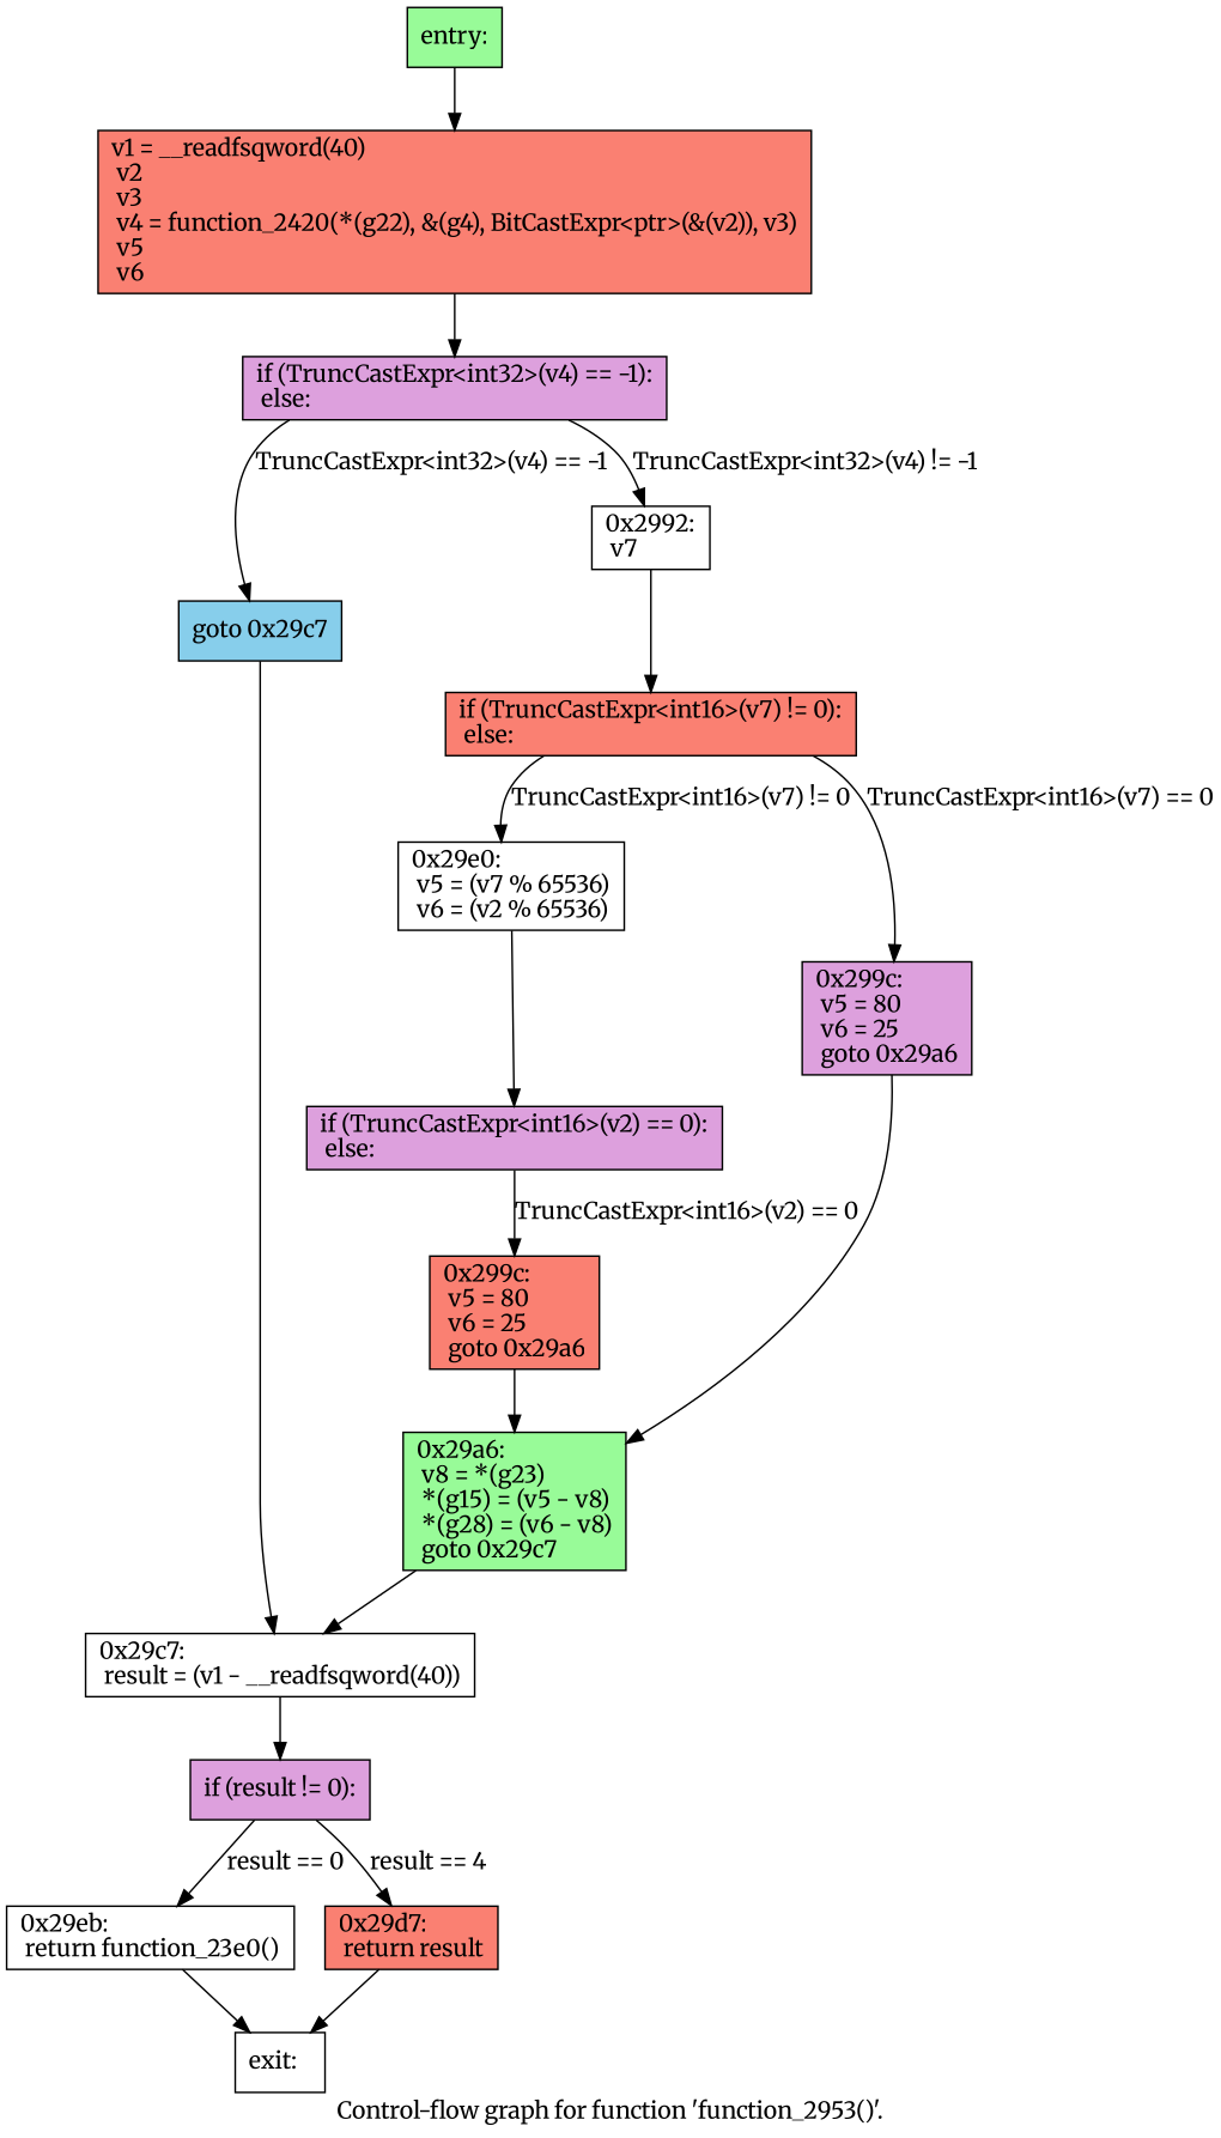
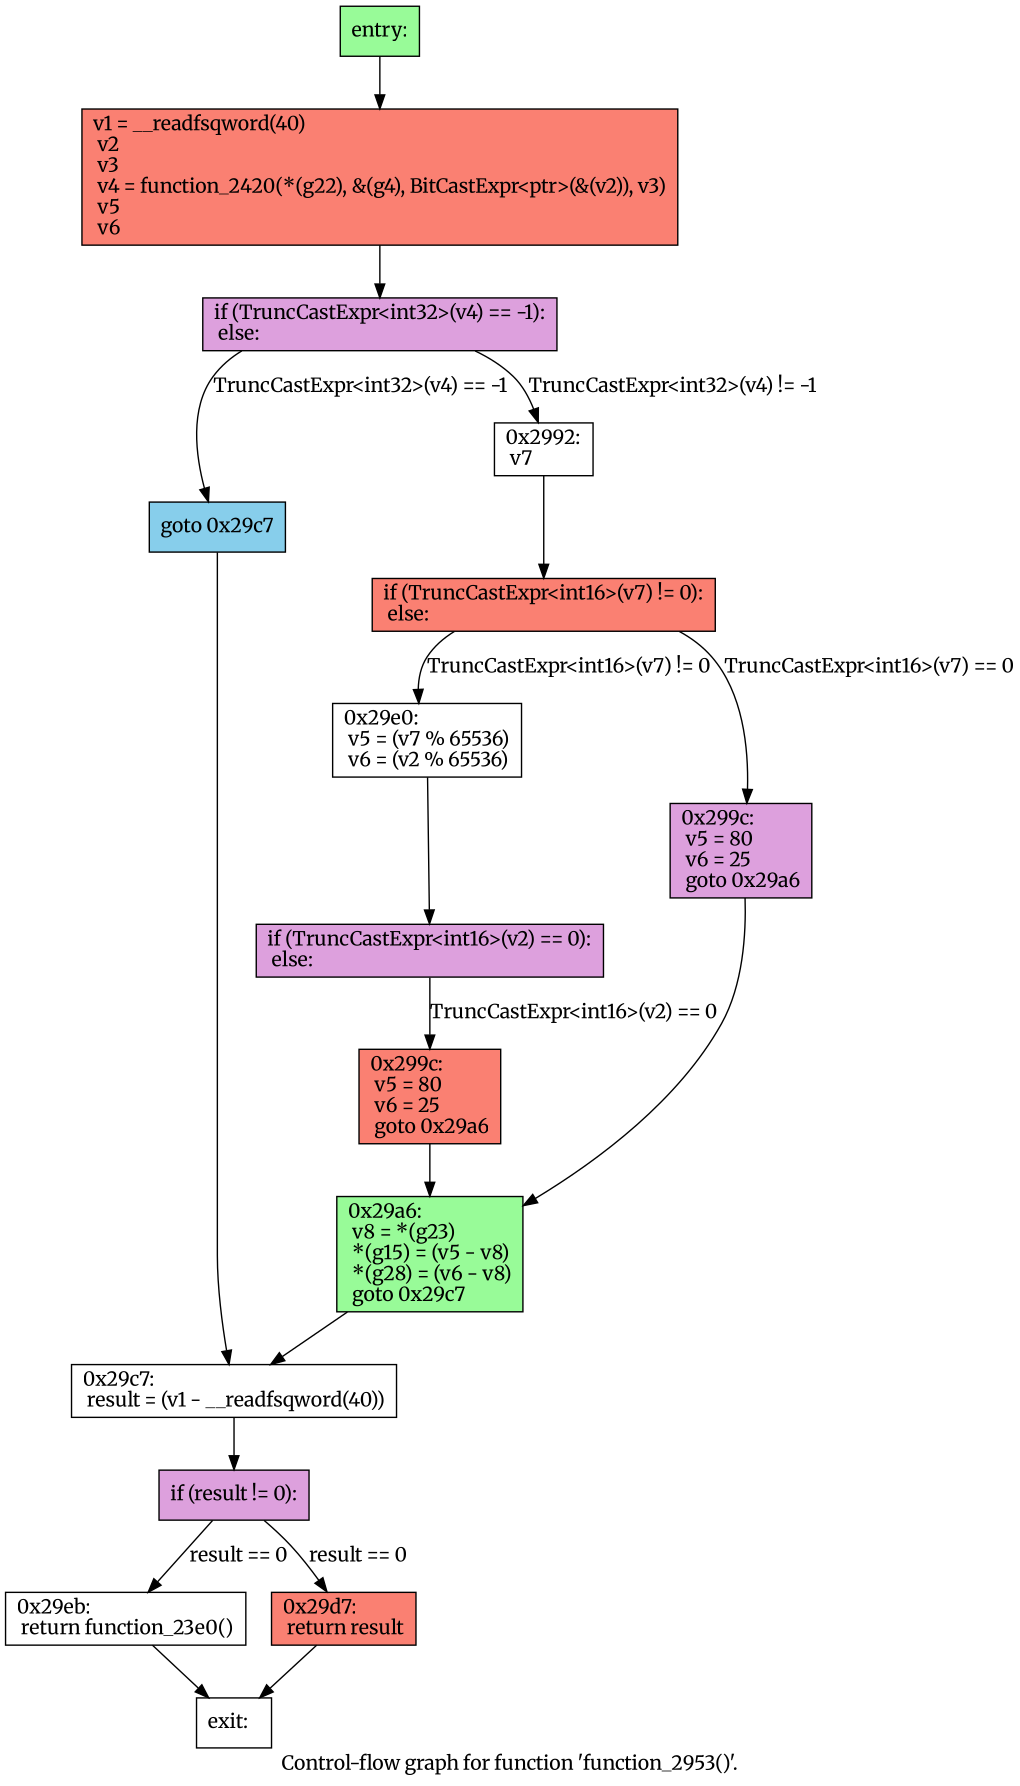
  digraph {
    fontname=Merriweather
    label="Control-flow graph for function 'function_2953()'."
    node [fillcolor=white fontname=Merriweather shape=record style=filled]
    edge [fontname=Merriweather]
    n1 [fillcolor=palegreen label="{entry:\l}"]
    n2 [fillcolor=salmon label="{  v1 = __readfsqword(40)\l  v2\l  v3\l  v4 = function_2420(*(g22), &(g4), BitCastExpr\<ptr\>(&(v2)), v3)\l  v5\l  v6\l}"]
    n3 [fillcolor=plum label="{  if (TruncCastExpr\<int32\>(v4) == -1):\l  else:\l}"]
    n4 [fillcolor=skyblue label="{  goto 0x29c7\l}"]
    n5 [label="{0x2992:\l  v7\l}"]
    n6 [label="{0x29c7:\l  result = (v1 - __readfsqword(40))\l}"]
    n7 [fillcolor=salmon label="{  if (TruncCastExpr\<int16\>(v7) != 0):\l  else:\l}"]
    n8 [fillcolor=plum label="{  if (result != 0):\l}"]
    n9 [label="{0x29e0:\l  v5 = (v7 % 65536)\l  v6 = (v2 % 65536)\l}"]
    n10 [fillcolor=plum label="{0x299c:\l  v5 = 80\l  v6 = 25\l  goto 0x29a6\l}"]
    n11 [label="{0x29eb:\l  return function_23e0()\l}"]
    n12 [fillcolor=salmon label="{0x29d7:\l  return result\l}"]
    n13 [fillcolor=plum label="{  if (TruncCastExpr\<int16\>(v2) == 0):\l  else:\l}"]
    n14 [fillcolor=palegreen label="{0x29a6:\l  v8 = *(g23)\l  *(g15) = (v5 - v8)\l  *(g28) = (v6 - v8)\l  goto 0x29c7\l}"]
    n15 [label="{exit:\l}"]
    n16 [fillcolor=salmon label="{0x299c:\l  v5 = 80\l  v6 = 25\l  goto 0x29a6\l}"]
    n1 -> n2
    n2 -> n3
    n3 -> n4 [label="TruncCastExpr\<int32\>(v4) == -1"]
    n3 -> n5 [label="TruncCastExpr\<int32\>(v4) != -1"]
    n4 -> n6
    n5 -> n7
    n6 -> n8
    n7 -> n9 [label="TruncCastExpr\<int16\>(v7) != 0"]
    n7 -> n10 [label="TruncCastExpr\<int16\>(v7) == 0"]
    n8 -> n11 [label="result == 0"]
-   n8 -> n12 [label="result == 4"]
+   n8 -> n12 [label="result == 0"]
    n9 -> n13
    n10 -> n14
    n11 -> n15
    n12 -> n15
    n13 -> n16 [label="TruncCastExpr\<int16\>(v2) == 0"]
    n14 -> n6
    n16 -> n14
  }
